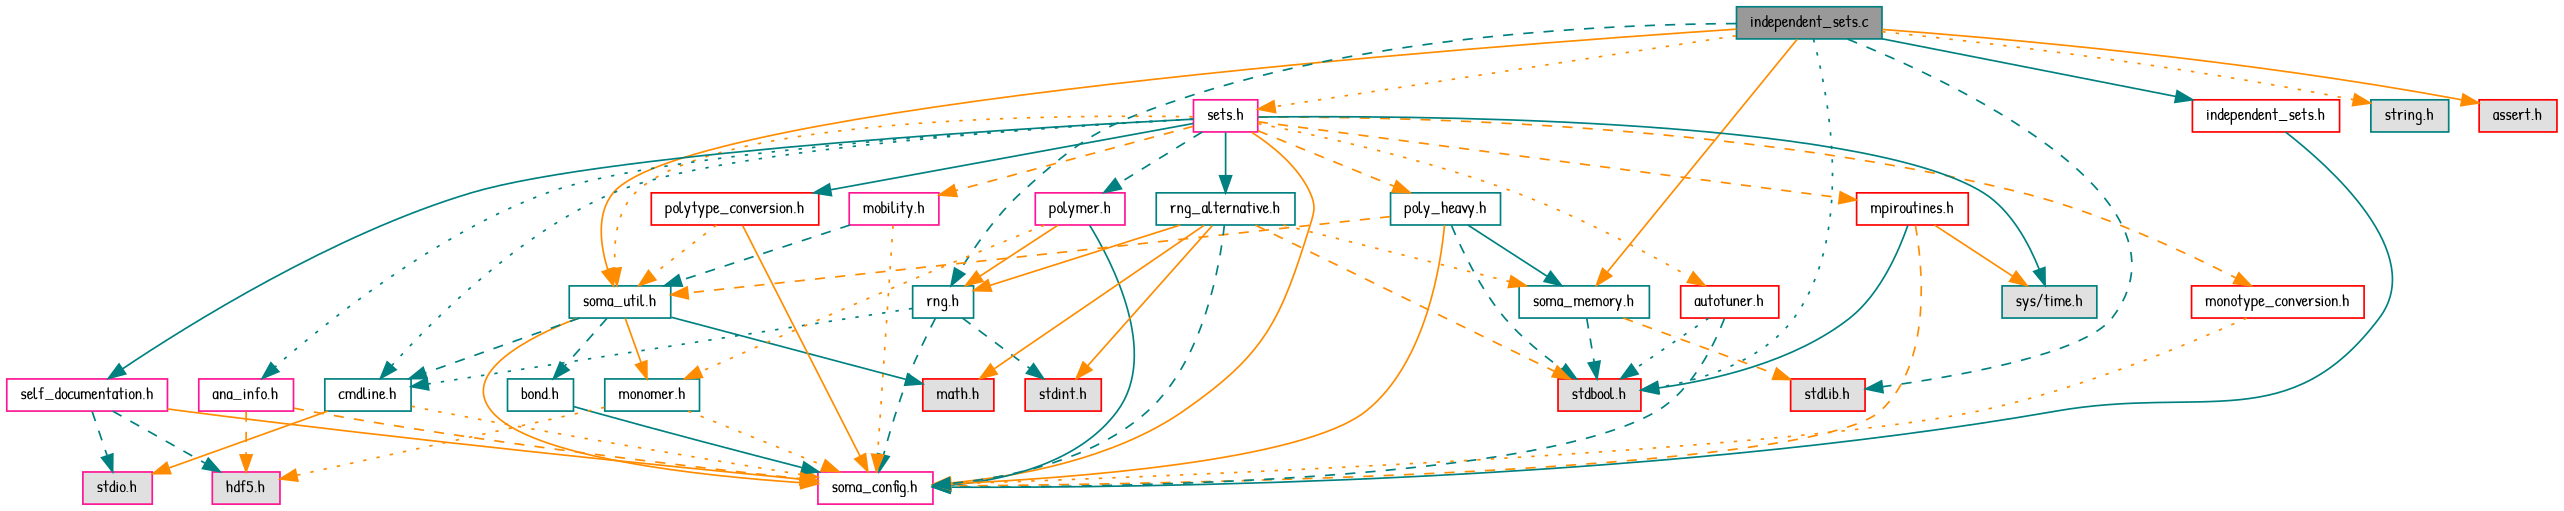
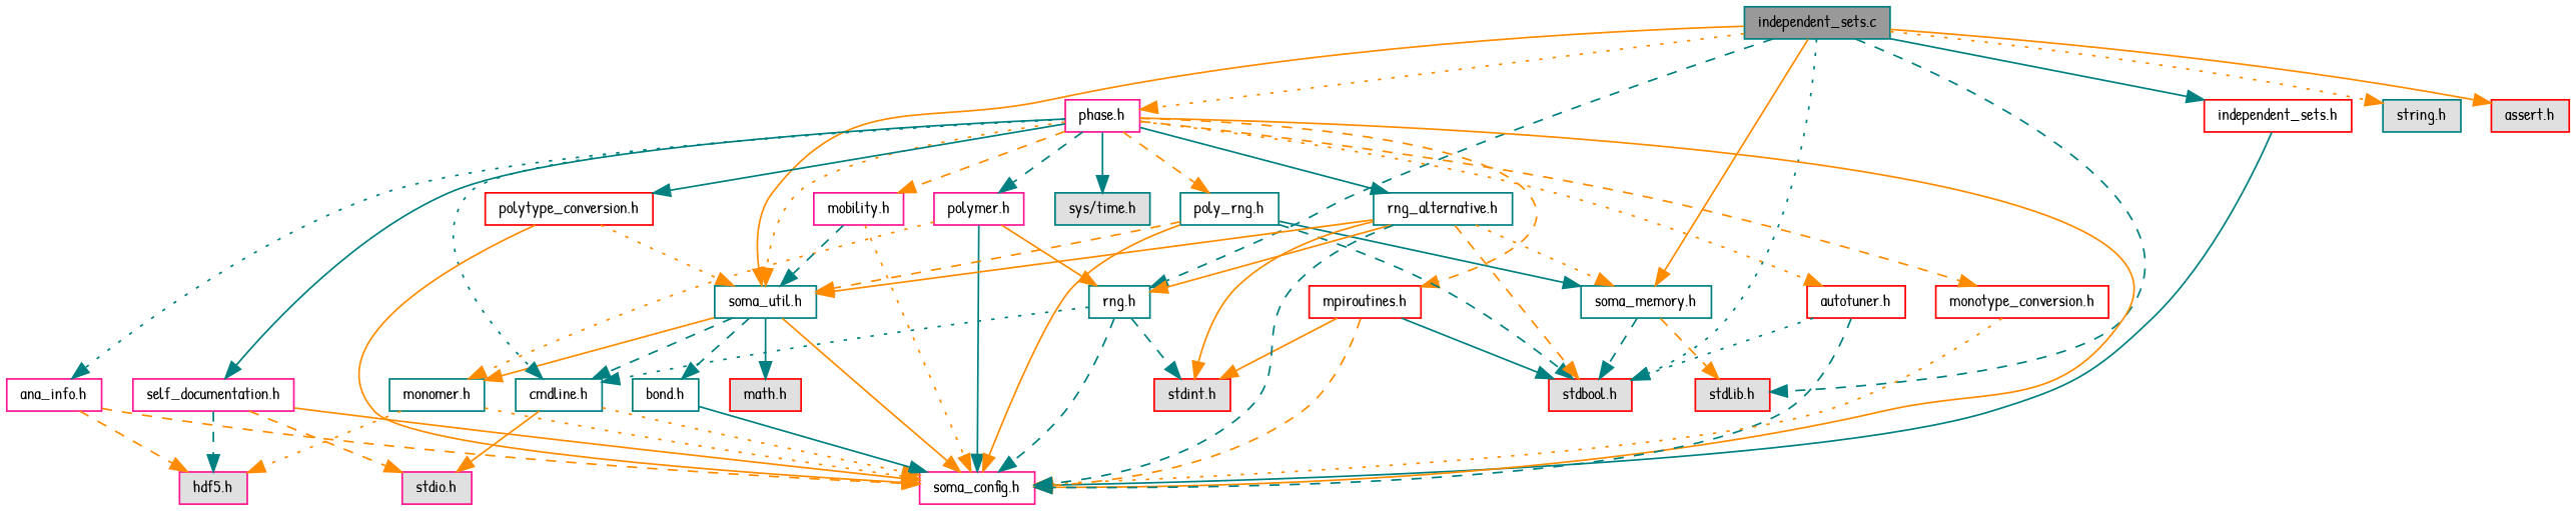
  digraph {
    fontname="Patrick Hand"
    node [color=teal fillcolor=white fontname="Patrick Hand" fontsize=10 shape=box style=filled]
    edge [color=darkorange fontname="Patrick Hand" fontsize=10 labelfontname=Helvetica labelfontsize=10 style=solid]
    n1 [fillcolor=grey60 fontcolor=black height=0.2 label="independent_sets.c" width=0.4]
    n2 [color=red height=0.2 label="independent_sets.h" width=0.4]
    n3 [color=red fillcolor="#E0E0E0" height=0.2 label="stdbool.h" width=0.4]
    n4 [color=red fillcolor="#E0E0E0" height=0.2 label="stdlib.h" width=0.4]
    n5 [fillcolor="#E0E0E0" height=0.2 label="string.h" width=0.4]
    n6 [color=red fillcolor="#E0E0E0" height=0.2 label="assert.h" width=0.4]
    n7 [height=0.2 label="soma_util.h" width=0.4]
-   n8 [color=deeppink height=0.2 label="sets.h" width=0.4]
+   n8 [color=deeppink height=0.2 label="phase.h" width=0.4]
    n9 [height=0.2 label="rng.h" width=0.4]
    n10 [height=0.2 label="soma_memory.h" width=0.4]
    n11 [color=deeppink height=0.2 label="soma_config.h" width=0.4]
    n12 [height=0.2 label="cmdline.h" width=0.4]
    n13 [color=red fillcolor="#E0E0E0" height=0.2 label="math.h" width=0.4]
    n14 [height=0.2 label="bond.h" width=0.4]
    n15 [height=0.2 label="monomer.h" width=0.4]
    n16 [color=red height=0.2 label="mpiroutines.h" width=0.4]
    n17 [color=deeppink height=0.2 label="ana_info.h" width=0.4]
    n18 [color=red height=0.2 label="autotuner.h" width=0.4]
    n19 [color=deeppink height=0.2 label="polymer.h" width=0.4]
    n20 [color=red height=0.2 label="polytype_conversion.h" width=0.4]
    n21 [color=red height=0.2 label="monotype_conversion.h" width=0.4]
    n22 [color=deeppink height=0.2 label="mobility.h" width=0.4]
    n23 [color=deeppink height=0.2 label="self_documentation.h" width=0.4]
-   n24 [height=0.2 label="poly_heavy.h" width=0.4]
+   n24 [height=0.2 label="poly_rng.h" width=0.4]
    n25 [height=0.2 label="rng_alternative.h" width=0.4]
    n26 [fillcolor="#E0E0E0" height=0.2 label="sys/time.h" width=0.4]
    n27 [color=red fillcolor="#E0E0E0" height=0.2 label="stdint.h" width=0.4]
    n28 [color=deeppink fillcolor="#E0E0E0" height=0.2 label="stdio.h" width=0.4]
    n29 [color=deeppink fillcolor="#E0E0E0" height=0.2 label="hdf5.h" width=0.4]
    n1 -> n2 [color=teal]
    n1 -> n3 [color=teal style=dotted]
    n1 -> n4 [color=teal style=dashed]
    n1 -> n5 [style=dotted]
    n1 -> n6
    n1 -> n7
    n1 -> n8 [style=dotted]
    n1 -> n9 [color=teal style=dashed]
    n1 -> n10
    n2 -> n11 [color=teal]
    n7 -> n11
    n7 -> n12 [color=teal style=dashed]
    n7 -> n13 [color=teal]
    n7 -> n14 [color=teal style=dashed]
    n7 -> n15
    n8 -> n7 [style=dotted]
    n8 -> n11
    n8 -> n12 [color=teal style=dotted]
    n8 -> n16 [style=dashed]
    n8 -> n17 [color=teal style=dotted]
    n8 -> n18 [style=dotted]
    n8 -> n19 [color=teal style=dashed]
    n8 -> n20 [color=teal]
    n8 -> n21 [style=dashed]
    n8 -> n22 [style=dashed]
    n8 -> n23 [color=teal]
    n8 -> n24 [style=dashed]
    n8 -> n25 [color=teal]
    n8 -> n26 [color=teal]
    n9 -> n11 [color=teal style=dashed]
    n9 -> n12 [color=teal style=dotted]
    n9 -> n27 [color=teal style=dashed]
    n10 -> n3 [color=teal style=dashed]
    n10 -> n4 [style=dashed]
    n12 -> n11 [style=dotted]
    n12 -> n28
    n14 -> n11 [color=teal]
    n15 -> n11 [style=dotted]
    n15 -> n29 [style=dotted]
    n16 -> n3 [color=teal]
    n16 -> n11 [style=dashed]
-   n16 -> n26
+   n16 -> n27
    n17 -> n11 [style=dashed]
    n17 -> n29 [style=dashed]
    n18 -> n3 [color=teal style=dotted]
    n18 -> n11 [color=teal style=dashed]
    n19 -> n9
    n19 -> n11 [color=teal]
    n19 -> n15 [style=dotted]
    n20 -> n7 [style=dotted]
    n20 -> n11
    n21 -> n11 [style=dotted]
    n22 -> n7 [color=teal style=dashed]
    n22 -> n11 [style=dotted]
    n23 -> n11
-   n23 -> n28 [color=teal style=dashed]
+   n23 -> n28 [style=dashed]
    n23 -> n29 [color=teal style=dashed]
    n24 -> n3 [color=teal style=dashed]
    n24 -> n7 [style=dashed]
    n24 -> n10 [color=teal]
    n24 -> n11
    n25 -> n3 [style=dashed]
-   n25 -> n13
+   n25 -> n7
    n25 -> n9
    n25 -> n10 [style=dotted]
    n25 -> n11 [color=teal style=dashed]
    n25 -> n27
  }
